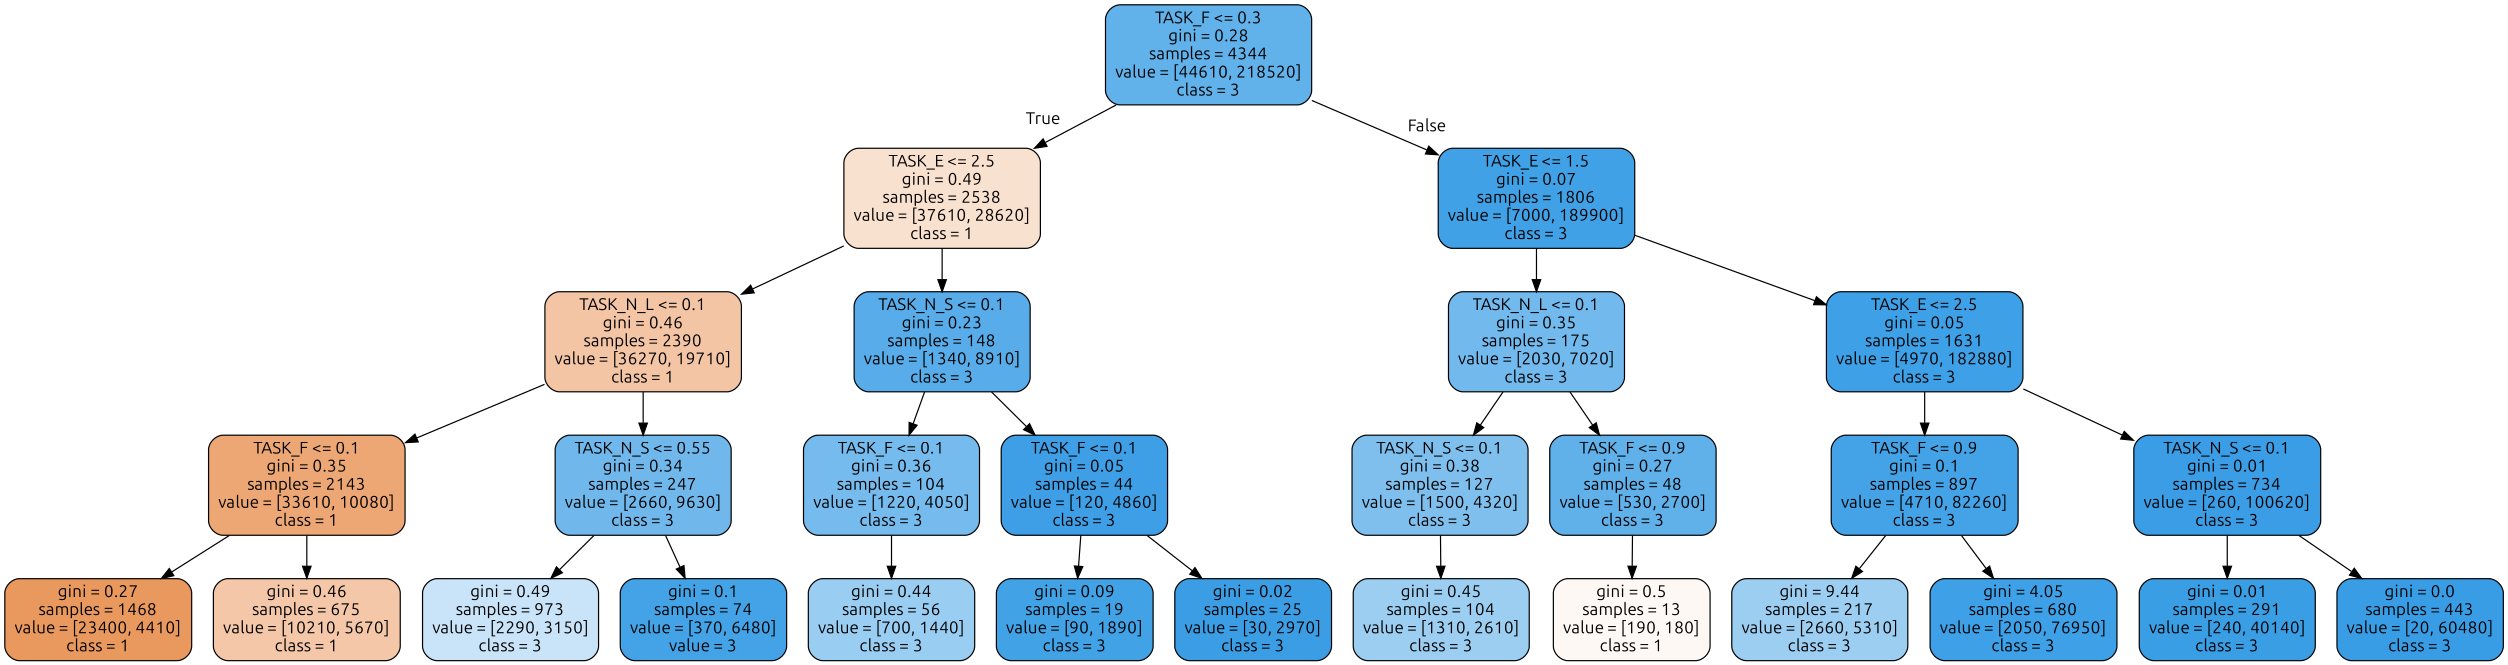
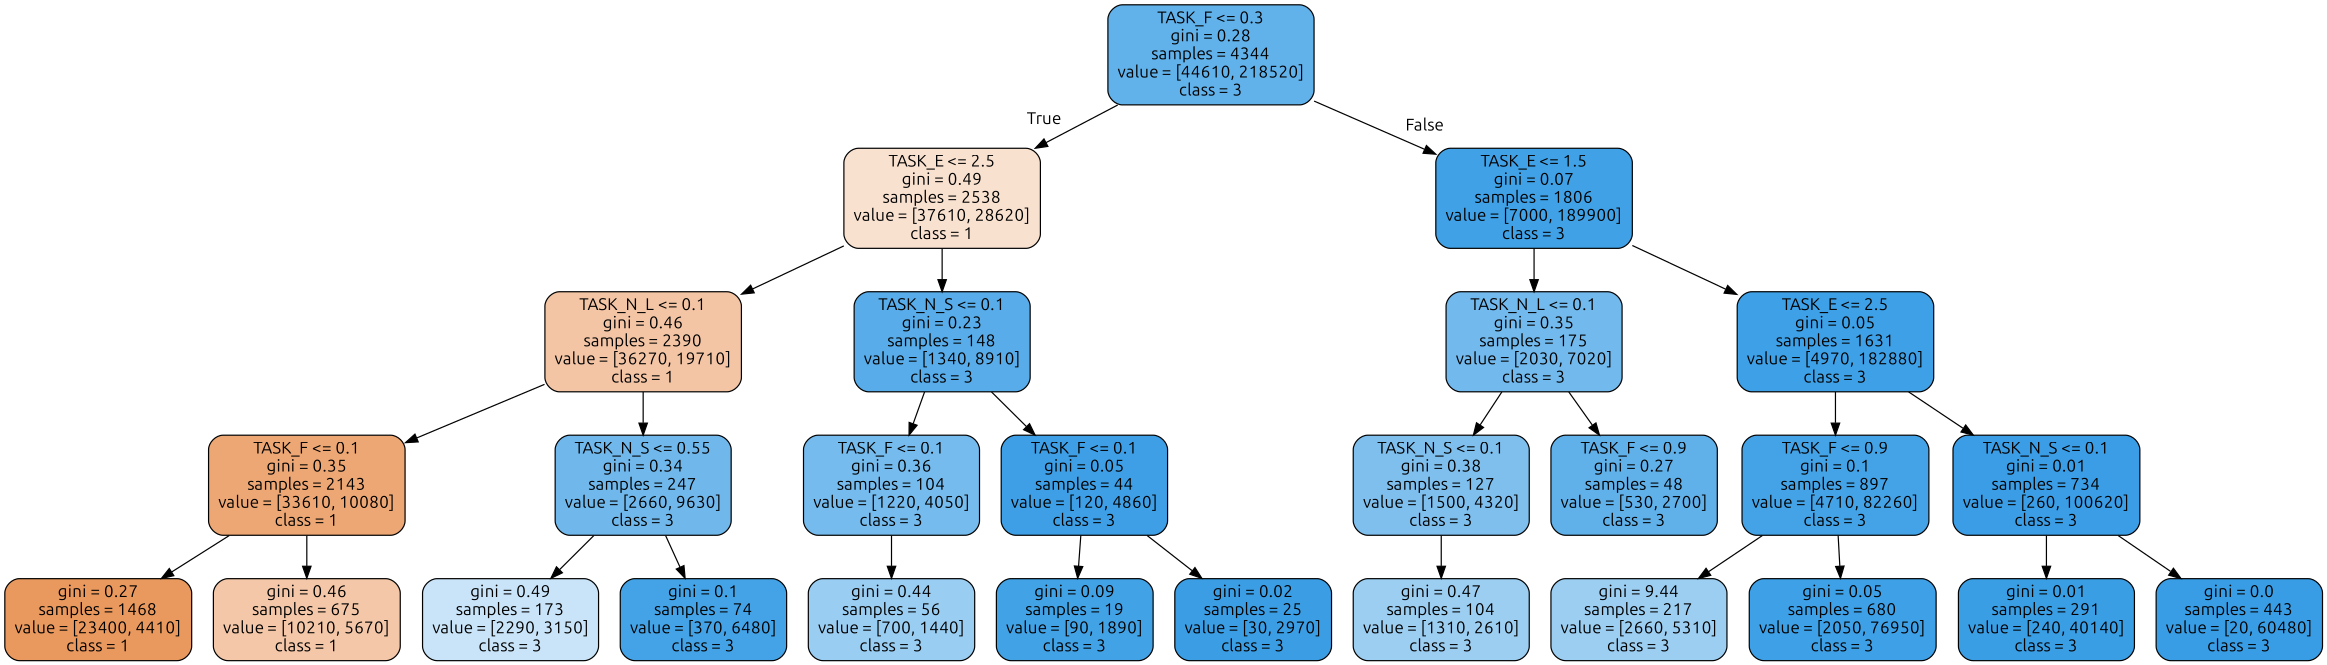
  digraph {
    fontname=Ubuntu
    node [color=black fillcolor="#3ea0e6" fontname=Ubuntu shape=box style="filled, rounded"]
    edge [fontname=Ubuntu]
    n1 [fillcolor="#61b1ea" label="TASK_F <= 0.3\ngini = 0.28\nsamples = 4344\nvalue = [44610, 218520]\nclass = 3"]
    n2 [fillcolor="#f9e1d0" label="TASK_E <= 2.5\ngini = 0.49\nsamples = 2538\nvalue = [37610, 28620]\nclass = 1"]
    n3 [fillcolor="#40a1e6" label="TASK_E <= 1.5\ngini = 0.07\nsamples = 1806\nvalue = [7000, 189900]\nclass = 3"]
    n4 [fillcolor="#f3c5a5" label="TASK_N_L <= 0.1\ngini = 0.46\nsamples = 2390\nvalue = [36270, 19710]\nclass = 1"]
    n5 [fillcolor="#57ace9" label="TASK_N_S <= 0.1\ngini = 0.23\nsamples = 148\nvalue = [1340, 8910]\nclass = 3"]
    n6 [fillcolor="#72b9ed" label="TASK_N_L <= 0.1\ngini = 0.35\nsamples = 175\nvalue = [2030, 7020]\nclass = 3"]
    n7 [label="TASK_E <= 2.5\ngini = 0.05\nsamples = 1631\nvalue = [4970, 182880]\nclass = 3"]
    n8 [fillcolor="#eda774" label="TASK_F <= 0.1\ngini = 0.35\nsamples = 2143\nvalue = [33610, 10080]\nclass = 1"]
    n9 [fillcolor="#70b8ec" label="TASK_N_S <= 0.55\ngini = 0.34\nsamples = 247\nvalue = [2660, 9630]\nclass = 3"]
    n10 [fillcolor="#75bbed" label="TASK_F <= 0.1\ngini = 0.36\nsamples = 104\nvalue = [1220, 4050]\nclass = 3"]
    n11 [fillcolor="#3e9fe6" label="TASK_F <= 0.1\ngini = 0.05\nsamples = 44\nvalue = [120, 4860]\nclass = 3"]
    n12 [fillcolor="#ea995e" label="gini = 0.27\nsamples = 1468\nvalue = [23400, 4410]\nclass = 1"]
    n13 [fillcolor="#f3c7a7" label="gini = 0.46\nsamples = 675\nvalue = [10210, 5670]\nclass = 1"]
-   n14 [fillcolor="#c9e4f8" label="gini = 0.49\nsamples = 973\nvalue = [2290, 3150]\nclass = 3"]
-   n15 [fillcolor="#44a3e6" label="gini = 0.1\nsamples = 74\nvalue = [370, 6480]\nvalue = 3"]
+   n14 [fillcolor="#c9e4f8" label="gini = 0.49\nsamples = 173\nvalue = [2290, 3150]\nclass = 3"]
+   n15 [fillcolor="#44a3e6" label="gini = 0.1\nsamples = 74\nvalue = [370, 6480]\nclass = 3"]
    n16 [fillcolor="#99cdf2" label="gini = 0.44\nsamples = 56\nvalue = [700, 1440]\nclass = 3"]
    n17 [fillcolor="#42a2e6" label="gini = 0.09\nsamples = 19\nvalue = [90, 1890]\nclass = 3"]
    n18 [fillcolor="#3b9ee5" label="gini = 0.02\nsamples = 25\nvalue = [30, 2970]\nclass = 3"]
    n19 [fillcolor="#7ebfee" label="TASK_N_S <= 0.1\ngini = 0.38\nsamples = 127\nvalue = [1500, 4320]\nclass = 3"]
    n20 [fillcolor="#60b0ea" label="TASK_F <= 0.9\ngini = 0.27\nsamples = 48\nvalue = [530, 2700]\nclass = 3"]
    n21 [fillcolor="#44a3e6" label="TASK_F <= 0.9\ngini = 0.1\nsamples = 897\nvalue = [4710, 82260]\nclass = 3"]
    n22 [fillcolor="#3a9de5" label="TASK_N_S <= 0.1\ngini = 0.01\nsamples = 734\nvalue = [260, 100620]\nclass = 3"]
-   n23 [fillcolor="#9ccef2" label="gini = 0.45\nsamples = 104\nvalue = [1310, 2610]\nclass = 3"]
-   n24 [fillcolor="#fef8f5" label="gini = 0.5\nsamples = 13\nvalue = [190, 180]\nclass = 1"]
+   n23 [fillcolor="#9ccef2" label="gini = 0.47\nsamples = 104\nvalue = [1310, 2610]\nclass = 3"]
    n25 [fillcolor="#9ccef2" label="gini = 9.44\nsamples = 217\nvalue = [2660, 5310]\nclass = 3"]
-   n26 [label="gini = 4.05\nsamples = 680\nvalue = [2050, 76950]\nclass = 3"]
+   n26 [label="gini = 0.05\nsamples = 680\nvalue = [2050, 76950]\nclass = 3"]
    n27 [fillcolor="#3a9ee5" label="gini = 0.01\nsamples = 291\nvalue = [240, 40140]\nclass = 3"]
    n28 [fillcolor="#399de5" label="gini = 0.0\nsamples = 443\nvalue = [20, 60480]\nclass = 3"]
    n1 -> n2 [headlabel=True labelangle=45 labeldistance=2.5]
    n1 -> n3 [headlabel=False labelangle=-45 labeldistance=2.5]
    n2 -> n4
    n2 -> n5
    n3 -> n6
    n3 -> n7
    n4 -> n8
    n4 -> n9
    n5 -> n10
    n5 -> n11
    n6 -> n19
    n6 -> n20
    n7 -> n21
    n7 -> n22
    n8 -> n12
    n8 -> n13
    n9 -> n14
    n9 -> n15
    n10 -> n16
    n11 -> n17
    n11 -> n18
    n19 -> n23
-   n20 -> n24
    n21 -> n25
    n21 -> n26
    n22 -> n27
    n22 -> n28
  }
